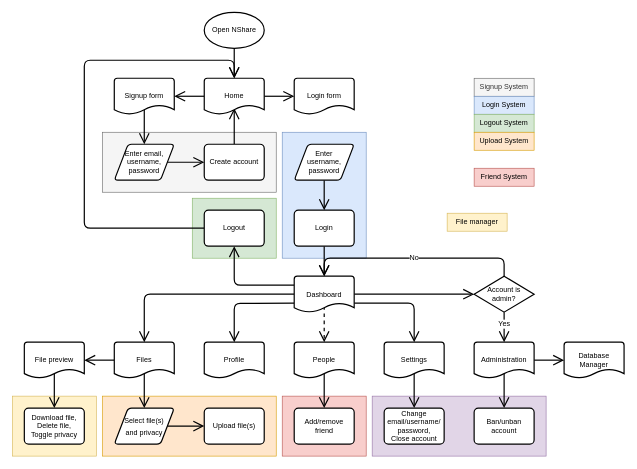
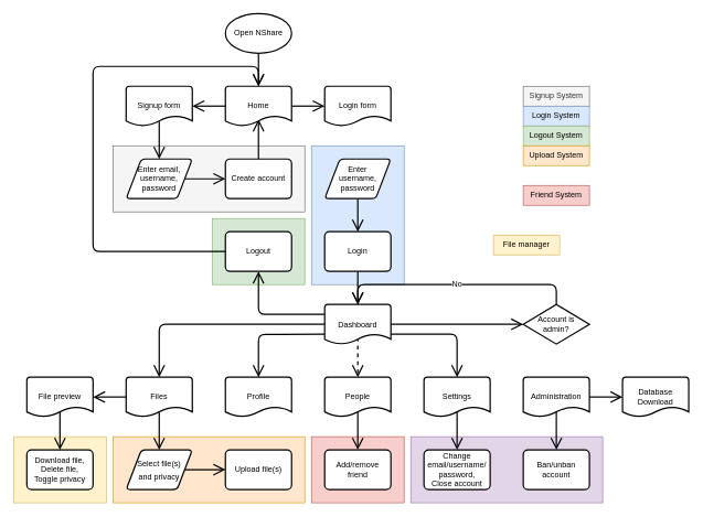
  <mxCell id="0" />
  <mxCell id="1" parent="0" />
  <mxCell id="2" value="" style="rounded=0;whiteSpace=wrap;html=1;glass=0;fillColor=#e1d5e7;strokeColor=#9673a6;" parent="1" vertex="1"><mxGeometry x="620" y="660" width="290" height="100" as="geometry" /></mxCell>
  <mxCell id="3" value="" style="rounded=0;whiteSpace=wrap;html=1;glass=0;fillColor=#f8cecc;strokeColor=#b85450;" parent="1" vertex="1"><mxGeometry x="470" y="660" width="140" height="100" as="geometry" /></mxCell>
  <mxCell id="4" value="" style="rounded=0;whiteSpace=wrap;html=1;glass=0;fillColor=#fff2cc;strokeColor=#d6b656;" parent="1" vertex="1"><mxGeometry x="20" y="660" width="140" height="100" as="geometry" /></mxCell>
  <mxCell id="5" value="" style="rounded=0;whiteSpace=wrap;html=1;glass=0;fillColor=#ffe6cc;strokeColor=#d79b00;" parent="1" vertex="1"><mxGeometry y="660" width="290" height="100" as="geometry" x="170" /></mxCell>
  <mxCell id="6" value="" style="rounded=0;whiteSpace=wrap;html=1;glass=0;fillColor=#d5e8d4;strokeColor=#82b366;" parent="1" vertex="1"><mxGeometry x="320" y="330" width="140" height="100" as="geometry" /></mxCell>
  <mxCell id="7" value="" style="rounded=0;whiteSpace=wrap;html=1;glass=0;fillColor=#dae8fc;strokeColor=#6c8ebf;" parent="1" vertex="1"><mxGeometry x="470" y="220" width="140" height="210" as="geometry" /></mxCell>
  <mxCell id="8" value="" style="rounded=0;whiteSpace=wrap;html=1;glass=0;fillColor=#f5f5f5;fontColor=#333333;strokeColor=#666666;" parent="1" vertex="1"><mxGeometry y="220" width="290" height="100" as="geometry" x="170" /></mxCell>
  <mxCell id="9" style="edgeStyle=orthogonalEdgeStyle;rounded=1;orthogonalLoop=1;jettySize=auto;html=1;exitX=0.5;exitY=1;exitDx=0;exitDy=0;exitPerimeter=0;entryX=0.5;entryY=0;entryDx=0;entryDy=0;entryPerimeter=0;strokeWidth=2;fontSize=12;endArrow=open;startSize=14;endSize=14;sourcePerimeterSpacing=8;targetPerimeterSpacing=8;" parent="1" source="34" target="35" edge="1"><mxGeometry relative="1" as="geometry" /></mxCell>
  <mxCell id="10" style="edgeStyle=orthogonalEdgeStyle;rounded=1;orthogonalLoop=1;jettySize=auto;html=1;exitX=1;exitY=0.5;exitDx=0;exitDy=0;exitPerimeter=0;entryX=0;entryY=0.5;entryDx=0;entryDy=0;entryPerimeter=0;strokeWidth=2;fontSize=12;endArrow=open;startSize=14;endSize=14;sourcePerimeterSpacing=8;targetPerimeterSpacing=8;" parent="1" source="35" target="37" edge="1"><mxGeometry relative="1" as="geometry" /></mxCell>
  <mxCell id="11" style="edgeStyle=orthogonalEdgeStyle;rounded=1;orthogonalLoop=1;jettySize=auto;html=1;exitX=0;exitY=0.5;exitDx=0;exitDy=0;exitPerimeter=0;entryX=1;entryY=0.5;entryDx=0;entryDy=0;entryPerimeter=0;strokeWidth=2;fontSize=12;endArrow=open;startSize=14;endSize=14;sourcePerimeterSpacing=8;targetPerimeterSpacing=8;" parent="1" source="35" target="36" edge="1"><mxGeometry relative="1" as="geometry" /></mxCell>
  <mxCell id="12" style="edgeStyle=orthogonalEdgeStyle;rounded=1;orthogonalLoop=1;jettySize=auto;html=1;entryX=0.5;entryY=0;entryDx=0;entryDy=0;strokeWidth=2;fontSize=12;endArrow=open;startSize=14;endSize=14;sourcePerimeterSpacing=8;targetPerimeterSpacing=8;exitX=0.5;exitY=0.833;exitDx=0;exitDy=0;exitPerimeter=0;" parent="1" source="36" target="39" edge="1"><mxGeometry relative="1" as="geometry" /></mxCell>
  <mxCell id="13" style="edgeStyle=orthogonalEdgeStyle;rounded=1;orthogonalLoop=1;jettySize=auto;html=1;exitX=0.5;exitY=0;exitDx=0;exitDy=0;entryX=0.5;entryY=0.833;entryDx=0;entryDy=0;entryPerimeter=0;strokeWidth=2;fontSize=12;endArrow=open;startSize=14;endSize=14;sourcePerimeterSpacing=8;targetPerimeterSpacing=8;" parent="1" source="38" target="35" edge="1"><mxGeometry relative="1" as="geometry" /></mxCell>
  <mxCell id="14" style="edgeStyle=orthogonalEdgeStyle;rounded=1;orthogonalLoop=1;jettySize=auto;html=1;exitX=0.5;exitY=0.833;exitDx=0;exitDy=0;entryX=0.5;entryY=0;entryDx=0;entryDy=0;entryPerimeter=0;strokeWidth=2;fontSize=12;endArrow=open;startSize=14;endSize=14;sourcePerimeterSpacing=8;targetPerimeterSpacing=8;exitPerimeter=0;dashed=1;" parent="1" source="57" target="43" edge="1"><mxGeometry relative="1" as="geometry"><mxPoint x="540" y="570" as="targetPoint" /><mxPoint x="540" y="520" as="sourcePoint" /></mxGeometry></mxCell>
  <mxCell id="15" style="edgeStyle=orthogonalEdgeStyle;rounded=1;orthogonalLoop=1;jettySize=auto;html=1;exitX=1;exitY=0.75;exitDx=0;exitDy=0;strokeWidth=2;fontSize=12;endArrow=open;startSize=14;endSize=14;sourcePerimeterSpacing=8;targetPerimeterSpacing=8;entryX=0.5;entryY=0;entryDx=0;entryDy=0;entryPerimeter=0;exitPerimeter=0;" parent="1" source="57" target="51" edge="1"><mxGeometry relative="1" as="geometry"><mxPoint x="670" y="550" as="targetPoint" /><mxPoint x="590" y="505" as="sourcePoint" /></mxGeometry></mxCell>
  <mxCell id="16" style="edgeStyle=orthogonalEdgeStyle;rounded=1;orthogonalLoop=1;jettySize=auto;html=1;exitX=1;exitY=0.5;exitDx=0;exitDy=0;strokeWidth=2;fontSize=12;endArrow=open;startSize=14;endSize=14;sourcePerimeterSpacing=8;targetPerimeterSpacing=8;entryX=0;entryY=0.5;entryDx=0;entryDy=0;entryPerimeter=0;exitPerimeter=0;" parent="1" source="57" target="41" edge="1"><mxGeometry relative="1" as="geometry"><mxPoint x="760" y="490" as="targetPoint" /><mxPoint x="590" y="490" as="sourcePoint" /></mxGeometry></mxCell>
  <mxCell id="17" style="edgeStyle=orthogonalEdgeStyle;rounded=1;orthogonalLoop=1;jettySize=auto;html=1;exitX=0;exitY=0.75;exitDx=0;exitDy=0;entryX=0.5;entryY=0;entryDx=0;entryDy=0;entryPerimeter=0;strokeWidth=2;fontSize=12;endArrow=open;startSize=14;endSize=14;sourcePerimeterSpacing=8;targetPerimeterSpacing=8;" parent="1" target="54" edge="1"><mxGeometry relative="1" as="geometry"><mxPoint x="490" y="505" as="sourcePoint" /></mxGeometry></mxCell>
  <mxCell id="18" style="edgeStyle=orthogonalEdgeStyle;rounded=1;orthogonalLoop=1;jettySize=auto;html=1;exitX=0;exitY=0.5;exitDx=0;exitDy=0;entryX=0.5;entryY=0;entryDx=0;entryDy=0;entryPerimeter=0;strokeWidth=2;fontSize=12;endArrow=open;startSize=14;endSize=14;sourcePerimeterSpacing=8;targetPerimeterSpacing=8;exitPerimeter=0;" parent="1" source="57" target="42" edge="1"><mxGeometry relative="1" as="geometry"><mxPoint x="490" y="490" as="sourcePoint" /></mxGeometry></mxCell>
  <mxCell id="19" style="edgeStyle=orthogonalEdgeStyle;rounded=1;orthogonalLoop=1;jettySize=auto;html=1;exitX=1;exitY=0.5;exitDx=0;exitDy=0;entryX=0;entryY=0.5;entryDx=0;entryDy=0;strokeWidth=2;fontSize=12;endArrow=open;startSize=14;endSize=14;sourcePerimeterSpacing=8;targetPerimeterSpacing=8;" parent="1" source="39" target="38" edge="1"><mxGeometry relative="1" as="geometry" /></mxCell>
  <mxCell id="20" style="edgeStyle=orthogonalEdgeStyle;rounded=1;orthogonalLoop=1;jettySize=auto;html=1;exitX=0.5;exitY=1;exitDx=0;exitDy=0;entryX=0.5;entryY=0;entryDx=0;entryDy=0;fontSize=12;endArrow=open;startSize=14;endSize=14;sourcePerimeterSpacing=8;targetPerimeterSpacing=8;strokeWidth=2;" parent="1" source="40" target="56" edge="1"><mxGeometry relative="1" as="geometry" /></mxCell>
- <mxCell id="21" value="Yes" style="edgeStyle=orthogonalEdgeStyle;rounded=1;orthogonalLoop=1;jettySize=auto;html=1;exitX=0.5;exitY=1;exitDx=0;exitDy=0;exitPerimeter=0;entryX=0.5;entryY=0;entryDx=0;entryDy=0;entryPerimeter=0;strokeWidth=2;fontSize=12;endArrow=open;startSize=14;endSize=14;sourcePerimeterSpacing=8;targetPerimeterSpacing=8;" parent="1" source="41" target="44" edge="1"><mxGeometry x="-0.2" relative="1" as="geometry"><mxPoint as="offset" /></mxGeometry></mxCell>
  <mxCell id="22" value="" style="edgeStyle=orthogonalEdgeStyle;rounded=1;orthogonalLoop=1;jettySize=auto;html=1;entryX=0.5;entryY=0;entryDx=0;entryDy=0;strokeWidth=2;fontSize=12;endArrow=open;startSize=14;endSize=14;sourcePerimeterSpacing=8;targetPerimeterSpacing=8;exitX=0.5;exitY=0.833;exitDx=0;exitDy=0;exitPerimeter=0;" parent="1" source="42" target="45" edge="1"><mxGeometry x="0.048" relative="1" as="geometry"><mxPoint x="230" y="640" as="sourcePoint" /><mxPoint x="240" y="680" as="targetPoint" /><mxPoint as="offset" /></mxGeometry></mxCell>
  <mxCell id="23" style="edgeStyle=orthogonalEdgeStyle;rounded=1;orthogonalLoop=1;jettySize=auto;html=1;exitX=0;exitY=0.5;exitDx=0;exitDy=0;exitPerimeter=0;entryX=1;entryY=0.5;entryDx=0;entryDy=0;entryPerimeter=0;strokeWidth=2;fontSize=12;endArrow=open;startSize=14;endSize=14;sourcePerimeterSpacing=8;targetPerimeterSpacing=8;" parent="1" source="42" target="47" edge="1"><mxGeometry relative="1" as="geometry" /></mxCell>
  <mxCell id="24" style="edgeStyle=orthogonalEdgeStyle;rounded=1;orthogonalLoop=1;jettySize=auto;html=1;entryX=0.5;entryY=0;entryDx=0;entryDy=0;strokeWidth=2;fontSize=12;endArrow=open;startSize=14;endSize=14;sourcePerimeterSpacing=8;targetPerimeterSpacing=8;exitX=0.5;exitY=0.833;exitDx=0;exitDy=0;exitPerimeter=0;" parent="1" source="43" target="49" edge="1"><mxGeometry relative="1" as="geometry" /></mxCell>
  <mxCell id="25" style="edgeStyle=orthogonalEdgeStyle;rounded=1;orthogonalLoop=1;jettySize=auto;html=1;entryX=0.5;entryY=0;entryDx=0;entryDy=0;strokeWidth=2;fontSize=12;endArrow=open;startSize=14;endSize=14;sourcePerimeterSpacing=8;targetPerimeterSpacing=8;exitX=0.5;exitY=0.833;exitDx=0;exitDy=0;exitPerimeter=0;" parent="1" source="44" target="50" edge="1"><mxGeometry relative="1" as="geometry" /></mxCell>
  <mxCell id="26" style="edgeStyle=orthogonalEdgeStyle;rounded=1;orthogonalLoop=1;jettySize=auto;html=1;exitX=1;exitY=0.5;exitDx=0;exitDy=0;exitPerimeter=0;strokeWidth=2;fontSize=12;endArrow=open;startSize=14;endSize=14;sourcePerimeterSpacing=8;targetPerimeterSpacing=8;entryX=0;entryY=0.5;entryDx=0;entryDy=0;entryPerimeter=0;" parent="1" source="44" target="53" edge="1"><mxGeometry relative="1" as="geometry"><mxPoint x="940" y="600" as="targetPoint" /></mxGeometry></mxCell>
  <mxCell id="27" style="edgeStyle=orthogonalEdgeStyle;rounded=1;orthogonalLoop=1;jettySize=auto;html=1;exitX=1;exitY=0.5;exitDx=0;exitDy=0;entryX=0;entryY=0.5;entryDx=0;entryDy=0;strokeWidth=2;fontSize=12;endArrow=open;startSize=14;endSize=14;sourcePerimeterSpacing=8;targetPerimeterSpacing=8;" parent="1" source="45" target="46" edge="1"><mxGeometry relative="1" as="geometry" /></mxCell>
  <mxCell id="28" style="edgeStyle=orthogonalEdgeStyle;rounded=1;orthogonalLoop=1;jettySize=auto;html=1;entryX=0.5;entryY=0;entryDx=0;entryDy=0;strokeWidth=2;fontSize=12;endArrow=open;startSize=14;endSize=14;sourcePerimeterSpacing=8;targetPerimeterSpacing=8;exitX=0.5;exitY=0.833;exitDx=0;exitDy=0;exitPerimeter=0;" parent="1" source="47" target="48" edge="1"><mxGeometry relative="1" as="geometry" /></mxCell>
  <mxCell id="29" style="edgeStyle=orthogonalEdgeStyle;rounded=1;orthogonalLoop=1;jettySize=auto;html=1;entryX=0.5;entryY=0;entryDx=0;entryDy=0;strokeWidth=2;fontSize=12;endArrow=open;startSize=14;endSize=14;sourcePerimeterSpacing=8;targetPerimeterSpacing=8;exitX=0.5;exitY=0.833;exitDx=0;exitDy=0;exitPerimeter=0;" parent="1" source="51" target="52" edge="1"><mxGeometry relative="1" as="geometry" /></mxCell>
  <mxCell id="30" style="edgeStyle=orthogonalEdgeStyle;rounded=1;orthogonalLoop=1;jettySize=auto;html=1;exitX=0;exitY=0.5;exitDx=0;exitDy=0;entryX=0.5;entryY=0;entryDx=0;entryDy=0;entryPerimeter=0;strokeWidth=2;fontSize=12;endArrow=open;startSize=14;endSize=14;sourcePerimeterSpacing=8;targetPerimeterSpacing=8;" parent="1" source="55" target="35" edge="1"><mxGeometry relative="1" as="geometry"><Array as="points"><mxPoint x="140" y="380" /><mxPoint x="140" y="100" /><mxPoint x="390" y="100" /></Array></mxGeometry></mxCell>
  <mxCell id="31" style="edgeStyle=orthogonalEdgeStyle;rounded=1;orthogonalLoop=1;jettySize=auto;html=1;exitX=0.5;exitY=1;exitDx=0;exitDy=0;entryX=0.5;entryY=0;entryDx=0;entryDy=0;entryPerimeter=0;fontSize=12;endArrow=open;startSize=14;endSize=14;sourcePerimeterSpacing=8;targetPerimeterSpacing=8;strokeWidth=2;" parent="1" source="56" target="57" edge="1"><mxGeometry relative="1" as="geometry" /></mxCell>
  <mxCell id="32" style="edgeStyle=orthogonalEdgeStyle;rounded=1;orthogonalLoop=1;jettySize=auto;html=1;exitX=0;exitY=0.25;exitDx=0;exitDy=0;exitPerimeter=0;entryX=0.5;entryY=1;entryDx=0;entryDy=0;strokeWidth=2;fontSize=12;endArrow=open;startSize=14;endSize=14;sourcePerimeterSpacing=8;targetPerimeterSpacing=8;" parent="1" source="57" target="55" edge="1"><mxGeometry relative="1" as="geometry" /></mxCell>
  <mxCell id="33" value="&lt;font style=&quot;font-size: 12px;&quot;&gt;No&lt;/font&gt;" style="edgeStyle=orthogonalEdgeStyle;rounded=1;orthogonalLoop=1;jettySize=auto;html=1;exitX=0.5;exitY=0;exitDx=0;exitDy=0;entryX=0.5;entryY=0;entryDx=0;entryDy=0;entryPerimeter=0;fontSize=12;endArrow=open;startSize=14;endSize=14;sourcePerimeterSpacing=8;targetPerimeterSpacing=8;strokeWidth=2;exitPerimeter=0;" parent="1" source="41" target="57" edge="1"><mxGeometry relative="1" as="geometry"><mxPoint x="550" y="420" as="sourcePoint" /><mxPoint x="550" y="470.04" as="targetPoint" /><Array as="points"><mxPoint x="840" y="430" /><mxPoint x="540" y="430" /></Array></mxGeometry></mxCell>
  <mxCell id="34" value="Open NShare" style="strokeWidth=2;html=1;shape=mxgraph.flowchart.start_1;whiteSpace=wrap;fontSize=12;" parent="1" vertex="1"><mxGeometry x="340" y="20" width="100" height="60" as="geometry" /></mxCell>
  <mxCell id="35" value="Home" style="strokeWidth=2;html=1;shape=mxgraph.flowchart.document2;whiteSpace=wrap;size=0.25;fontSize=12;" parent="1" vertex="1"><mxGeometry x="340" y="130" width="100" height="60" as="geometry" /></mxCell>
  <mxCell id="36" value="Signup form" style="strokeWidth=2;html=1;shape=mxgraph.flowchart.document2;whiteSpace=wrap;size=0.25;fontSize=12;" parent="1" vertex="1"><mxGeometry x="190" y="130" width="100" height="60" as="geometry" /></mxCell>
  <mxCell id="37" value="Login form" style="strokeWidth=2;html=1;shape=mxgraph.flowchart.document2;whiteSpace=wrap;size=0.25;fontSize=12;" parent="1" vertex="1"><mxGeometry x="490" y="130" width="100" height="60" as="geometry" /></mxCell>
  <mxCell id="38" value="Create account" style="rounded=1;whiteSpace=wrap;html=1;absoluteArcSize=1;arcSize=14;strokeWidth=2;fontSize=12;" parent="1" vertex="1"><mxGeometry x="340" y="240" width="100" height="60" as="geometry" /></mxCell>
  <mxCell id="39" value="Enter email,&lt;br&gt;username,&lt;br&gt;password" style="shape=parallelogram;html=1;strokeWidth=2;perimeter=parallelogramPerimeter;whiteSpace=wrap;rounded=1;arcSize=12;size=0.23;fontSize=12;" parent="1" vertex="1"><mxGeometry x="190" y="240" width="100" height="60" as="geometry" /></mxCell>
  <mxCell id="40" value="Enter&lt;br&gt;username,&lt;br&gt;password" style="shape=parallelogram;html=1;strokeWidth=2;perimeter=parallelogramPerimeter;whiteSpace=wrap;rounded=1;arcSize=12;size=0.23;fontSize=12;" parent="1" vertex="1"><mxGeometry x="490" y="240" width="100" height="60" as="geometry" /></mxCell>
  <mxCell id="41" value="Account is admin?" style="strokeWidth=2;html=1;shape=mxgraph.flowchart.decision;whiteSpace=wrap;fontSize=12;" parent="1" vertex="1"><mxGeometry x="790" y="460" width="100" height="60" as="geometry" /></mxCell>
  <mxCell id="42" value="Files" style="strokeWidth=2;html=1;shape=mxgraph.flowchart.document2;whiteSpace=wrap;size=0.25;rounded=0;fontSize=12;" parent="1" vertex="1"><mxGeometry x="190" y="570" width="100" height="60" as="geometry" /></mxCell>
  <mxCell id="43" value="People" style="strokeWidth=2;html=1;shape=mxgraph.flowchart.document2;whiteSpace=wrap;size=0.25;rounded=0;fontSize=12;" parent="1" vertex="1"><mxGeometry x="490" y="570" width="100" height="60" as="geometry" /></mxCell>
  <mxCell id="44" value="Administration" style="strokeWidth=2;html=1;shape=mxgraph.flowchart.document2;whiteSpace=wrap;size=0.25;rounded=0;fontSize=12;" parent="1" vertex="1"><mxGeometry x="790" y="570" width="100" height="60" as="geometry" /></mxCell>
  <mxCell id="45" value="&lt;font style=&quot;font-size: 12px;&quot;&gt;Select file(s)&lt;br&gt;and privacy&lt;/font&gt;" style="shape=parallelogram;html=1;strokeWidth=2;perimeter=parallelogramPerimeter;whiteSpace=wrap;rounded=1;arcSize=12;size=0.23;fontSize=16;" parent="1" vertex="1"><mxGeometry x="190" y="680" width="100" height="60" as="geometry" /></mxCell>
  <mxCell id="46" value="Upload file(s)" style="rounded=1;whiteSpace=wrap;html=1;absoluteArcSize=1;arcSize=14;strokeWidth=2;fontSize=12;" parent="1" vertex="1"><mxGeometry x="340" y="680" width="100" height="60" as="geometry" /></mxCell>
  <mxCell id="47" value="File preview" style="strokeWidth=2;html=1;shape=mxgraph.flowchart.document2;whiteSpace=wrap;size=0.25;fontSize=12;" parent="1" vertex="1"><mxGeometry x="40" y="570" width="100" height="60" as="geometry" /></mxCell>
  <mxCell id="48" value="Download file,&lt;br&gt;Delete file,&lt;br&gt;Toggle privacy" style="rounded=1;whiteSpace=wrap;html=1;absoluteArcSize=1;arcSize=14;strokeWidth=2;fontSize=12;" parent="1" vertex="1"><mxGeometry x="40" y="680" width="100" height="60" as="geometry" /></mxCell>
  <mxCell id="49" value="Add/remove friend" style="rounded=1;whiteSpace=wrap;html=1;absoluteArcSize=1;arcSize=14;strokeWidth=2;fontSize=12;" parent="1" vertex="1"><mxGeometry x="490" y="680" width="100" height="60" as="geometry" /></mxCell>
  <mxCell id="50" value="Ban/unban account" style="rounded=1;whiteSpace=wrap;html=1;absoluteArcSize=1;arcSize=14;strokeWidth=2;fontSize=12;" parent="1" vertex="1"><mxGeometry x="790" y="680" width="100" height="60" as="geometry" /></mxCell>
  <mxCell id="51" value="Settings" style="strokeWidth=2;html=1;shape=mxgraph.flowchart.document2;whiteSpace=wrap;size=0.25;fontSize=12;" parent="1" vertex="1"><mxGeometry x="640" y="570" width="100" height="60" as="geometry" /></mxCell>
  <mxCell id="52" value="Change email/username/&lt;br&gt;password,&lt;br&gt;Close account" style="rounded=1;whiteSpace=wrap;html=1;absoluteArcSize=1;arcSize=14;strokeWidth=2;fontSize=12;" parent="1" vertex="1"><mxGeometry x="640" y="680" width="100" height="60" as="geometry" /></mxCell>
- <mxCell id="53" value="Database Manager" style="strokeWidth=2;html=1;shape=mxgraph.flowchart.document2;whiteSpace=wrap;size=0.25;rounded=0;fontSize=12;" parent="1" vertex="1"><mxGeometry x="940" y="570" width="100" height="60" as="geometry" /></mxCell>
+ <mxCell id="53" value="Database Download" style="strokeWidth=2;html=1;shape=mxgraph.flowchart.document2;whiteSpace=wrap;size=0.25;rounded=0;fontSize=12;" parent="1" vertex="1"><mxGeometry x="940" y="570" width="100" height="60" as="geometry" /></mxCell>
  <mxCell id="54" value="Profile" style="strokeWidth=2;html=1;shape=mxgraph.flowchart.document2;whiteSpace=wrap;size=0.25;fontSize=12;" parent="1" vertex="1"><mxGeometry x="340" y="570" width="100" height="60" as="geometry" /></mxCell>
  <mxCell id="55" value="Logout" style="rounded=1;whiteSpace=wrap;html=1;absoluteArcSize=1;arcSize=14;strokeWidth=2;fontSize=12;" parent="1" vertex="1"><mxGeometry x="340" y="350" width="100" height="60" as="geometry" /></mxCell>
  <mxCell id="56" value="Login" style="rounded=1;whiteSpace=wrap;html=1;absoluteArcSize=1;arcSize=14;strokeWidth=2;fontSize=12;" parent="1" vertex="1"><mxGeometry x="490" y="350" width="100" height="60" as="geometry" /></mxCell>
  <mxCell id="57" value="&lt;font style=&quot;font-size: 12px;&quot;&gt;Dashboard&lt;/font&gt;" style="strokeWidth=2;html=1;shape=mxgraph.flowchart.document2;whiteSpace=wrap;size=0.25;fontSize=16;" parent="1" vertex="1"><mxGeometry x="490" y="460.04" width="100" height="60" as="geometry" /></mxCell>
  <mxCell id="58" value="Signup System" style="text;strokeColor=#666666;align=center;fillColor=#f5f5f5;html=1;verticalAlign=middle;whiteSpace=wrap;rounded=0;fontColor=#333333;" parent="1" vertex="1"><mxGeometry x="790" y="130" width="100" height="30" as="geometry" /></mxCell>
  <mxCell id="59" value="Login System" style="text;strokeColor=#6c8ebf;align=center;fillColor=#dae8fc;html=1;verticalAlign=middle;whiteSpace=wrap;rounded=0;" parent="1" vertex="1"><mxGeometry x="790" y="160" width="100" height="30" as="geometry" /></mxCell>
  <mxCell id="60" value="Logout System" style="text;strokeColor=#82b366;align=center;fillColor=#d5e8d4;html=1;verticalAlign=middle;whiteSpace=wrap;rounded=0;" parent="1" vertex="1"><mxGeometry x="790" y="190" width="100" height="30" as="geometry" /></mxCell>
  <mxCell id="61" value="Upload System" style="text;strokeColor=#d79b00;align=center;fillColor=#ffe6cc;html=1;verticalAlign=middle;whiteSpace=wrap;rounded=0;" parent="1" vertex="1"><mxGeometry x="790" y="220" width="100" height="30" as="geometry" /></mxCell>
  <mxCell id="62" value="File manager" style="text;strokeColor=#d6b656;align=center;fillColor=#fff2cc;html=1;verticalAlign=middle;whiteSpace=wrap;rounded=0;" parent="1" vertex="1"><mxGeometry x="745" y="355" width="100" height="30" as="geometry" /></mxCell>
  <mxCell id="63" value="Friend System" style="text;strokeColor=#b85450;align=center;fillColor=#f8cecc;html=1;verticalAlign=middle;whiteSpace=wrap;rounded=0;" parent="1" vertex="1"><mxGeometry x="790" y="280" width="100" height="30" as="geometry" /></mxCell>
